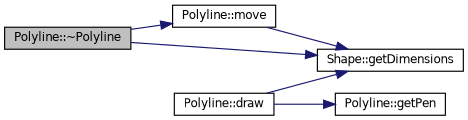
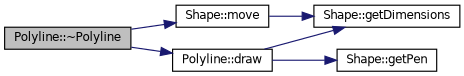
  digraph {
    rankdir=LR
    node [color=black fillcolor=white fontname=Helvetica fontsize=10 shape=record style=filled]
    edge [color=midnightblue fontname=Helvetica fontsize=10 labelfontname=Helvetica labelfontsize=10 style=solid]
    n1 [fillcolor=grey75 fontcolor=black height=0.2 label="Polyline::~Polyline" width=0.4]
    n2 [height=0.2 label="Polyline::draw" width=0.4]
-   n3 [height=0.2 label="Polyline::move" width=0.4]
+   n3 [height=0.2 label="Shape::move" width=0.4]
    n4 [height=0.2 label="Shape::getDimensions" width=0.4]
-   n5 [height=0.2 label="Polyline::getPen" width=0.4]
-   n1 -> n4
+   n5 [height=0.2 label="Shape::getPen" width=0.4]
+   n1 -> n2
    n1 -> n3
    n2 -> n4
    n2 -> n5
    n3 -> n4
  }
